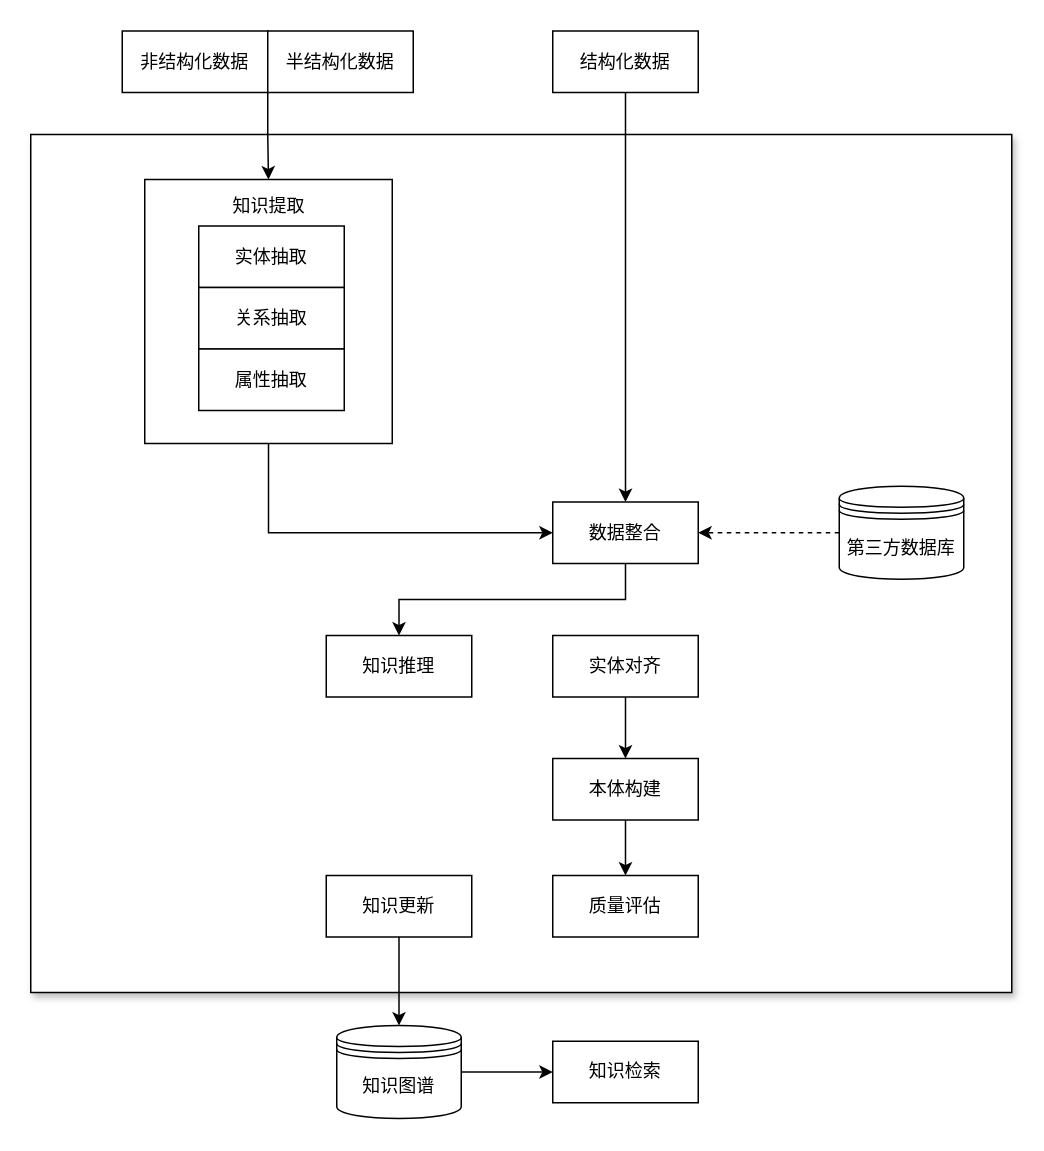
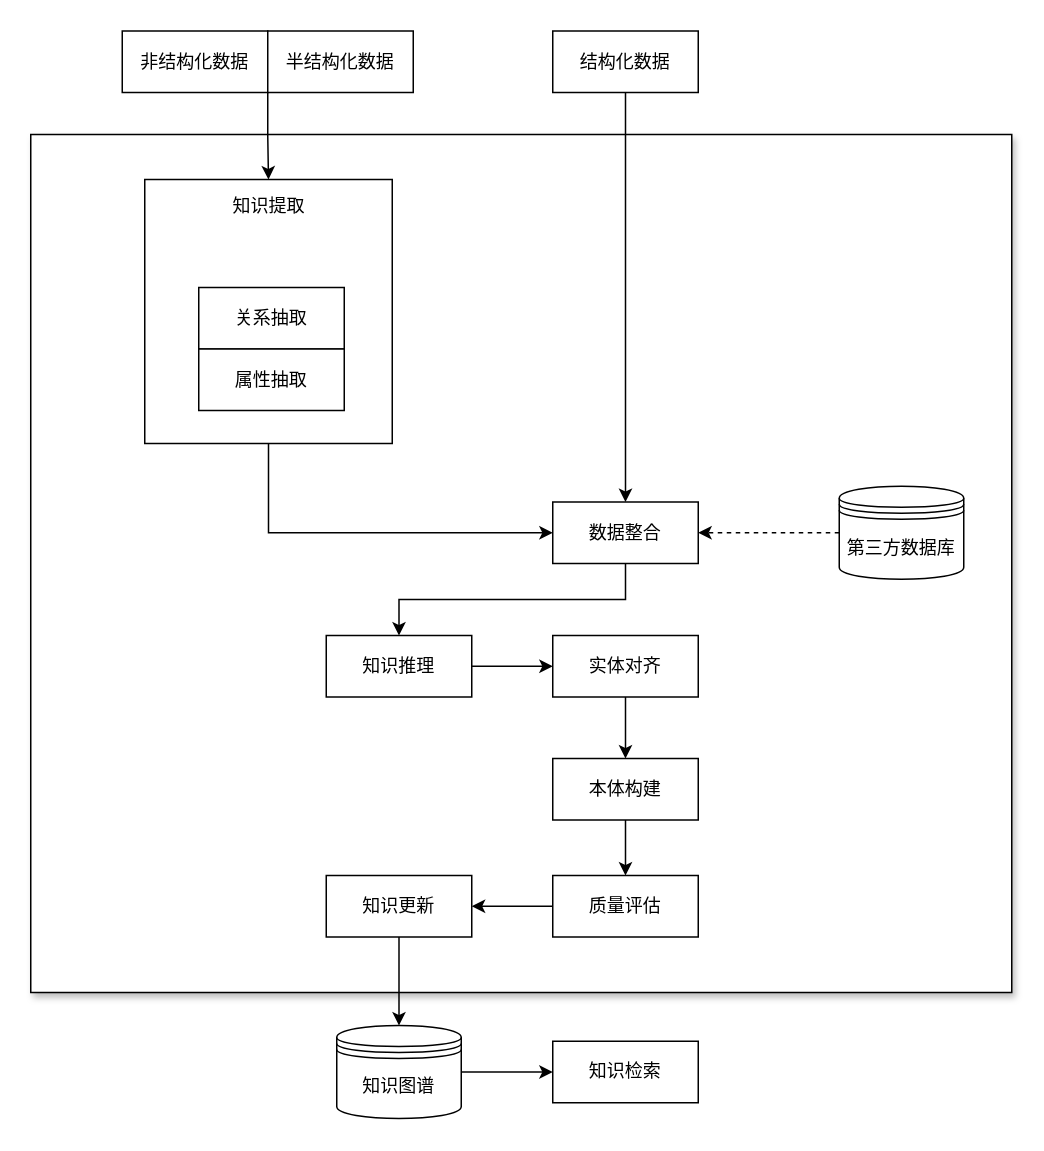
  <mxCell id="0" />
  <mxCell id="1" parent="0" />
  <mxCell id="2" value="" style="rounded=0;whiteSpace=wrap;html=1;shadow=1;" vertex="1" parent="1"><mxGeometry x="20" y="89" width="654" height="572" as="geometry" /></mxCell>
  <mxCell id="3" style="edgeStyle=orthogonalEdgeStyle;rounded=0;orthogonalLoop=1;jettySize=auto;html=1;exitX=0.5;exitY=1;exitDx=0;exitDy=0;entryX=0;entryY=0.5;entryDx=0;entryDy=0;" edge="1" parent="1" source="4" target="17"><mxGeometry relative="1" as="geometry" /></mxCell>
  <mxCell id="4" value="" style="rounded=0;whiteSpace=wrap;html=1;" vertex="1" parent="1"><mxGeometry x="96" y="119" width="165" height="176" as="geometry" /></mxCell>
  <mxCell id="5" value="非结构化数据" style="rounded=0;whiteSpace=wrap;html=1;" vertex="1" parent="1"><mxGeometry x="81" y="20" width="97" height="41" as="geometry" /></mxCell>
  <mxCell id="6" style="edgeStyle=orthogonalEdgeStyle;rounded=0;orthogonalLoop=1;jettySize=auto;html=1;dashed=1;" edge="1" parent="1" source="7" target="17"><mxGeometry relative="1" as="geometry" /></mxCell>
  <mxCell id="7" value="第三方数据库" style="shape=datastore;whiteSpace=wrap;html=1;" vertex="1" parent="1"><mxGeometry x="559" y="323.5" width="83" height="62" as="geometry" /></mxCell>
  <mxCell id="8" style="edgeStyle=orthogonalEdgeStyle;rounded=0;orthogonalLoop=1;jettySize=auto;html=1;exitX=0;exitY=1;exitDx=0;exitDy=0;entryX=0.5;entryY=0;entryDx=0;entryDy=0;" edge="1" parent="1" source="9" target="4"><mxGeometry relative="1" as="geometry" /></mxCell>
  <mxCell id="9" value="半结构化数据" style="rounded=0;whiteSpace=wrap;html=1;" vertex="1" parent="1"><mxGeometry x="178" y="20" width="97" height="41" as="geometry" /></mxCell>
  <mxCell id="10" style="edgeStyle=orthogonalEdgeStyle;rounded=0;orthogonalLoop=1;jettySize=auto;html=1;exitX=0.5;exitY=1;exitDx=0;exitDy=0;entryX=0.5;entryY=0;entryDx=0;entryDy=0;" edge="1" parent="1" source="11" target="17"><mxGeometry relative="1" as="geometry" /></mxCell>
  <mxCell id="11" value="结构化数据" style="rounded=0;whiteSpace=wrap;html=1;" vertex="1" parent="1"><mxGeometry x="368" y="20" width="97" height="41" as="geometry" /></mxCell>
- <mxCell id="12" value="实体抽取" style="rounded=0;whiteSpace=wrap;html=1;" vertex="1" parent="1"><mxGeometry x="132" y="150" width="97" height="41" as="geometry" /></mxCell>
  <mxCell id="13" value="关系抽取" style="rounded=0;whiteSpace=wrap;html=1;" vertex="1" parent="1"><mxGeometry x="132" y="191" width="97" height="41" as="geometry" /></mxCell>
  <mxCell id="14" value="属性抽取" style="rounded=0;whiteSpace=wrap;html=1;" vertex="1" parent="1"><mxGeometry x="132" y="232" width="97" height="41" as="geometry" /></mxCell>
  <mxCell id="15" value="知识提取" style="text;html=1;strokeColor=none;fillColor=none;align=center;verticalAlign=middle;whiteSpace=wrap;rounded=0;" vertex="1" parent="1"><mxGeometry x="150.5" y="126" width="56" height="21" as="geometry" /></mxCell>
  <mxCell id="16" style="edgeStyle=orthogonalEdgeStyle;rounded=0;orthogonalLoop=1;jettySize=auto;html=1;exitX=0.5;exitY=1;exitDx=0;exitDy=0;" edge="1" parent="1" source="17" target="25"><mxGeometry relative="1" as="geometry" /></mxCell>
  <mxCell id="17" value="数据整合" style="rounded=0;whiteSpace=wrap;html=1;" vertex="1" parent="1"><mxGeometry x="368" y="334" width="97" height="41" as="geometry" /></mxCell>
  <mxCell id="18" style="edgeStyle=orthogonalEdgeStyle;rounded=0;orthogonalLoop=1;jettySize=auto;html=1;exitX=0.5;exitY=1;exitDx=0;exitDy=0;" edge="1" parent="1" source="19" target="23"><mxGeometry relative="1" as="geometry" /></mxCell>
  <mxCell id="19" value="本体构建" style="rounded=0;whiteSpace=wrap;html=1;" vertex="1" parent="1"><mxGeometry x="368" y="505" width="97" height="41" as="geometry" /></mxCell>
  <mxCell id="20" style="edgeStyle=orthogonalEdgeStyle;rounded=0;orthogonalLoop=1;jettySize=auto;html=1;exitX=0.5;exitY=1;exitDx=0;exitDy=0;" edge="1" parent="1" source="21" target="19"><mxGeometry relative="1" as="geometry" /></mxCell>
  <mxCell id="21" value="实体对齐" style="rounded=0;whiteSpace=wrap;html=1;" vertex="1" parent="1"><mxGeometry x="368" y="423" width="97" height="41" as="geometry" /></mxCell>
+ <mxCell id="22" style="edgeStyle=orthogonalEdgeStyle;rounded=0;orthogonalLoop=1;jettySize=auto;html=1;exitX=0;exitY=0.5;exitDx=0;exitDy=0;" edge="1" parent="1" source="23" target="27"><mxGeometry relative="1" as="geometry" /></mxCell>
  <mxCell id="23" value="质量评估" style="rounded=0;whiteSpace=wrap;html=1;" vertex="1" parent="1"><mxGeometry x="368" y="583" width="97" height="41" as="geometry" /></mxCell>
+ <mxCell id="24" style="edgeStyle=orthogonalEdgeStyle;rounded=0;orthogonalLoop=1;jettySize=auto;html=1;exitX=1;exitY=0.5;exitDx=0;exitDy=0;entryX=0;entryY=0.5;entryDx=0;entryDy=0;" edge="1" parent="1" source="25" target="21"><mxGeometry relative="1" as="geometry" /></mxCell>
  <mxCell id="25" value="知识推理" style="rounded=0;whiteSpace=wrap;html=1;" vertex="1" parent="1"><mxGeometry x="217" y="423" width="97" height="41" as="geometry" /></mxCell>
  <mxCell id="26" style="edgeStyle=orthogonalEdgeStyle;rounded=0;orthogonalLoop=1;jettySize=auto;html=1;exitX=0.5;exitY=1;exitDx=0;exitDy=0;" edge="1" parent="1" source="27" target="29"><mxGeometry relative="1" as="geometry" /></mxCell>
  <mxCell id="27" value="知识更新" style="rounded=0;whiteSpace=wrap;html=1;" vertex="1" parent="1"><mxGeometry x="217" y="583" width="97" height="41" as="geometry" /></mxCell>
  <mxCell id="28" style="edgeStyle=orthogonalEdgeStyle;rounded=0;orthogonalLoop=1;jettySize=auto;html=1;exitX=1;exitY=0.5;exitDx=0;exitDy=0;" edge="1" parent="1" source="29" target="30"><mxGeometry relative="1" as="geometry" /></mxCell>
  <mxCell id="29" value="知识图谱" style="shape=datastore;whiteSpace=wrap;html=1;" vertex="1" parent="1"><mxGeometry x="224" y="683" width="83" height="62" as="geometry" /></mxCell>
  <mxCell id="30" value="知识检索" style="rounded=0;whiteSpace=wrap;html=1;" vertex="1" parent="1"><mxGeometry x="368" y="693.5" width="97" height="41" as="geometry" /></mxCell>
